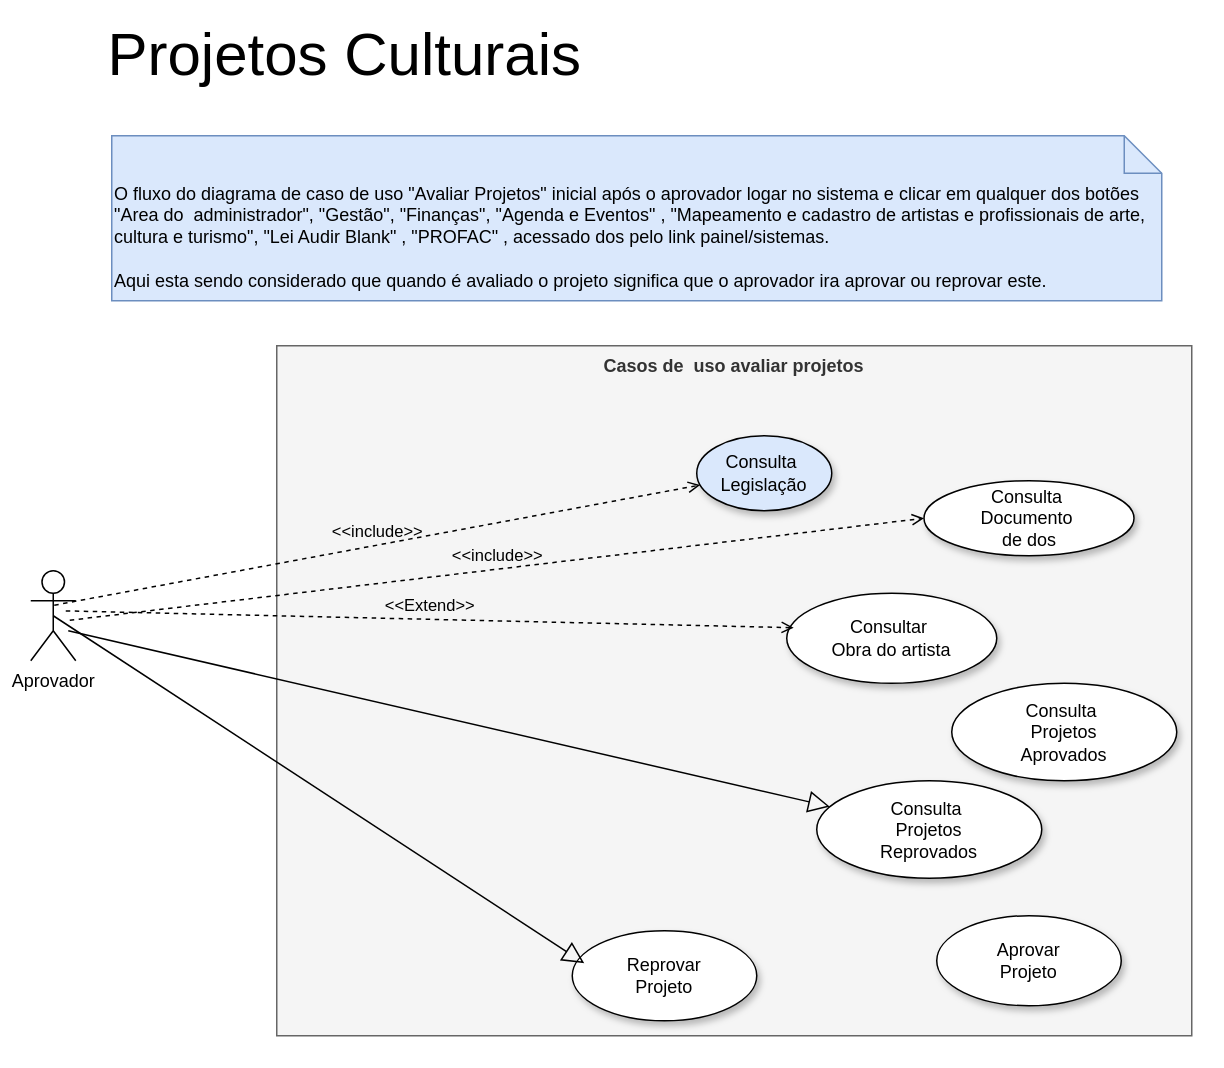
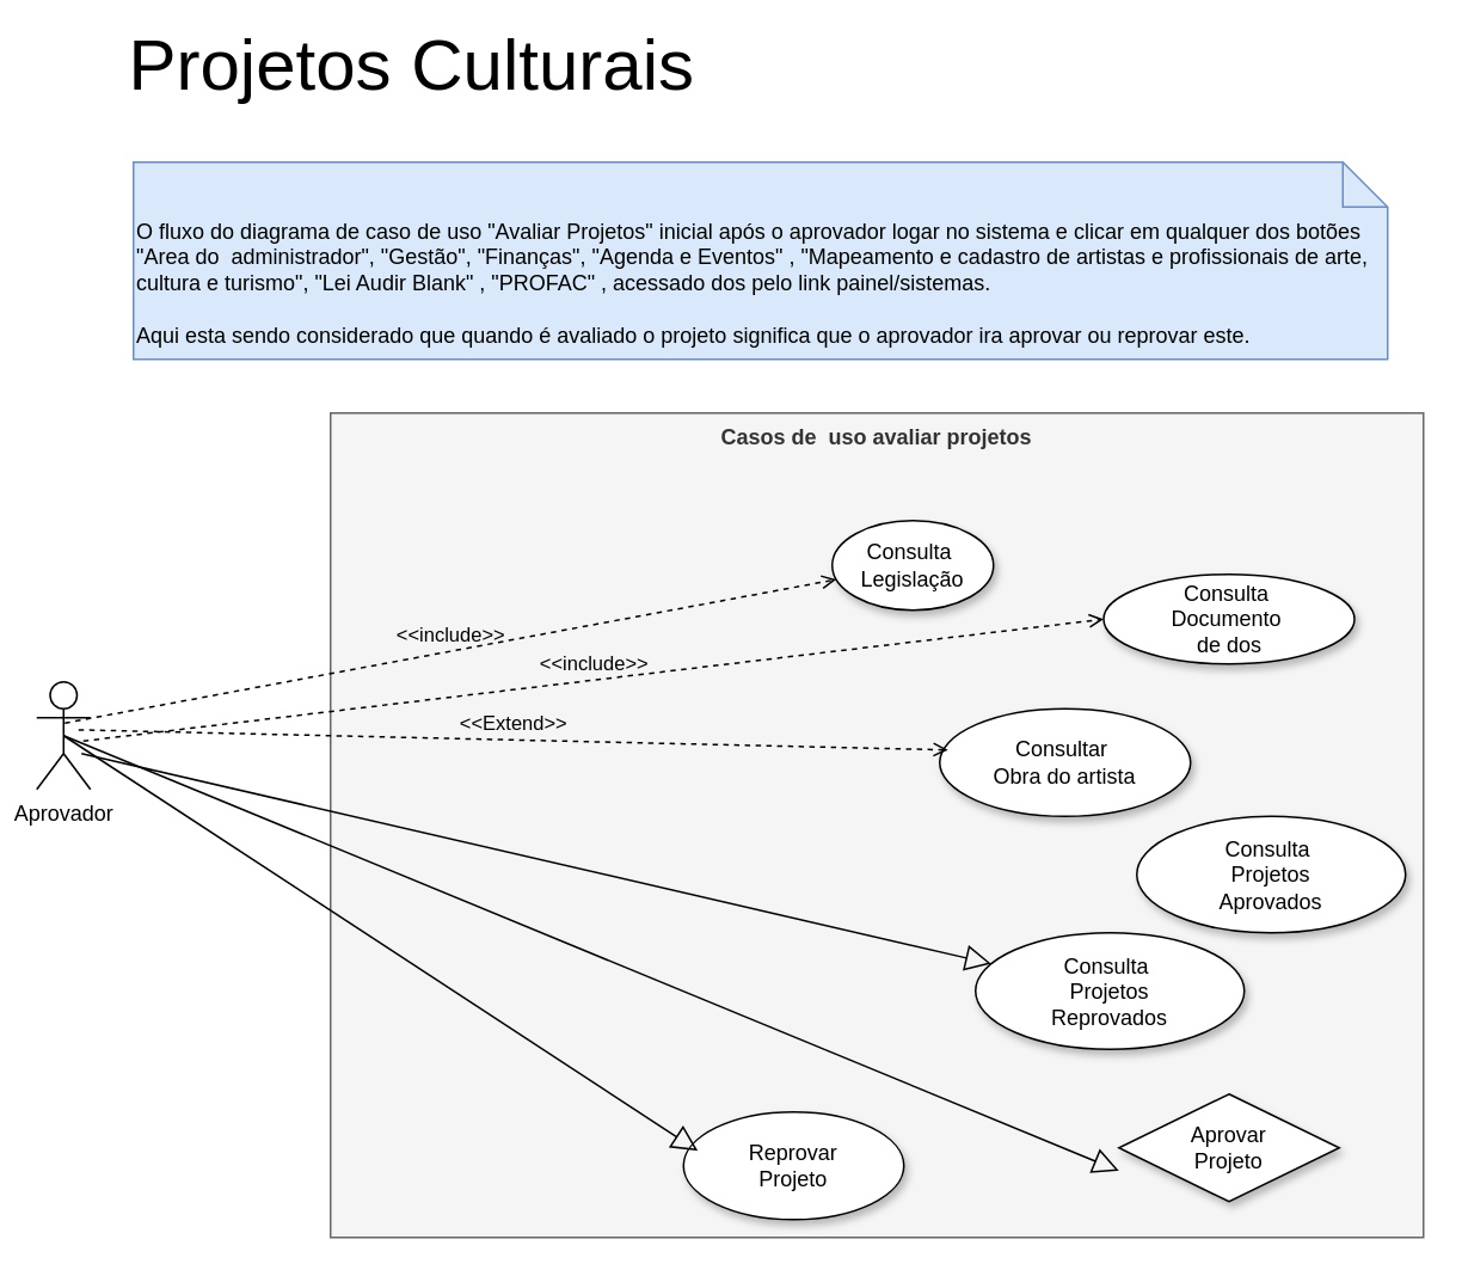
  <mxCell id="0" />
  <mxCell id="1" parent="0" />
  <mxCell id="2" value="&lt;span style=&quot;font-size: 40px;&quot;&gt;Projetos Culturais&lt;/span&gt;" style="text;html=1;strokeColor=none;fillColor=none;align=center;verticalAlign=middle;whiteSpace=wrap;rounded=0;" parent="1" vertex="1"><mxGeometry x="65" y="20" width="329" height="30" as="geometry" /></mxCell>
  <mxCell id="3" value="Casos de&amp;nbsp; uso avaliar projetos" style="shape=rect;html=1;verticalAlign=top;fontStyle=1;whiteSpace=wrap;align=center;fillColor=#f5f5f5;fontColor=#333333;strokeColor=#666666;" parent="1" vertex="1"><mxGeometry x="184" y="230" width="610" height="460" as="geometry" /></mxCell>
  <mxCell id="4" value="Consulta&amp;nbsp;&lt;br&gt;Projetos &lt;br&gt;Aprovados" style="ellipse;whiteSpace=wrap;html=1;shadow=1;" parent="1" vertex="1"><mxGeometry x="634" y="455" width="150" height="65" as="geometry" /></mxCell>
  <mxCell id="5" value="Aprovador" style="shape=umlActor;html=1;verticalLabelPosition=bottom;verticalAlign=top;align=center;" parent="1" vertex="1"><mxGeometry x="20" y="380" width="30" height="60" as="geometry" /></mxCell>
- <mxCell id="6" value="Aprovar &lt;br&gt;Projeto" style="ellipse;whiteSpace=wrap;html=1;shadow=1;" parent="1" vertex="1"><mxGeometry x="624" y="610" width="123" height="60" as="geometry" /></mxCell>
+ <mxCell id="6" value="Aprovar &lt;br&gt;Projeto" style="rhombus;whiteSpace=wrap;html=1;shadow=1;" parent="1" vertex="1"><mxGeometry x="624" y="610" width="123" height="60" as="geometry" /></mxCell>
+ <mxCell id="7" value="" style="edgeStyle=none;html=1;endArrow=block;endFill=0;endSize=12;verticalAlign=bottom;rounded=0;entryX=0;entryY=0.714;entryDx=0;entryDy=0;entryPerimeter=0;exitX=0.5;exitY=0.5;exitDx=0;exitDy=0;exitPerimeter=0;" parent="1" source="5" target="6" edge="1"><mxGeometry width="160" relative="1" as="geometry"><mxPoint x="125" y="414.5" as="sourcePoint" /><mxPoint x="285" y="414.5" as="targetPoint" /></mxGeometry></mxCell>
  <mxCell id="8" value="Consultar&amp;nbsp;&lt;br&gt;Obra do artista" style="ellipse;whiteSpace=wrap;html=1;shadow=1;" parent="1" vertex="1"><mxGeometry x="524" y="395" width="140" height="60" as="geometry" /></mxCell>
  <mxCell id="9" value="O fluxo do diagrama de caso de uso &quot;Avaliar Projetos&quot; inicial após o aprovador logar no sistema e clicar em qualquer dos botões&amp;nbsp; &quot;Area do&amp;nbsp; administrador&quot;, &quot;Gestão&quot;, &quot;Finanças&quot;, &quot;Agenda e Eventos&quot; , &quot;Mapeamento e cadastro de artistas e profissionais de arte, cultura e turismo&quot;, &quot;Lei Audir Blank&quot; , &quot;PROFAC&quot; , acessado dos pelo link painel/sistemas.&lt;br style=&quot;border-color: var(--border-color);&quot;&gt;&lt;br&gt;Aqui esta sendo considerado que quando é avaliado o projeto significa que o aprovador ira aprovar ou reprovar este." style="shape=note2;boundedLbl=1;whiteSpace=wrap;html=1;size=25;verticalAlign=top;align=left;fillColor=#dae8fc;strokeColor=#6c8ebf;" parent="1" vertex="1"><mxGeometry x="74" y="90" width="700" height="110" as="geometry" /></mxCell>
  <mxCell id="10" value="Reprovar&lt;br&gt;Projeto" style="ellipse;whiteSpace=wrap;html=1;shadow=1;" parent="1" vertex="1"><mxGeometry x="381" y="620" width="123" height="60" as="geometry" /></mxCell>
  <mxCell id="11" value="" style="edgeStyle=none;html=1;endArrow=block;endFill=0;endSize=12;verticalAlign=bottom;rounded=0;entryX=0.065;entryY=0.361;entryDx=0;entryDy=0;entryPerimeter=0;exitX=0.5;exitY=0.5;exitDx=0;exitDy=0;exitPerimeter=0;" parent="1" source="5" target="10" edge="1"><mxGeometry width="160" relative="1" as="geometry"><mxPoint x="64" y="430" as="sourcePoint" /><mxPoint x="591" y="313" as="targetPoint" /></mxGeometry></mxCell>
  <mxCell id="12" value="&amp;lt;&amp;lt;Extend&amp;gt;&amp;gt;" style="edgeStyle=none;html=1;endArrow=open;verticalAlign=bottom;dashed=1;labelBackgroundColor=none;rounded=0;entryX=0.033;entryY=0.383;entryDx=0;entryDy=0;entryPerimeter=0;exitX=0.778;exitY=0.446;exitDx=0;exitDy=0;exitPerimeter=0;" parent="1" source="5" target="8" edge="1"><mxGeometry width="160" relative="1" as="geometry"><mxPoint x="64" y="430" as="sourcePoint" /><mxPoint x="427" y="353" as="targetPoint" /></mxGeometry></mxCell>
- <mxCell id="13" value="Consulta&amp;nbsp;&lt;br&gt;Legislação" style="ellipse;whiteSpace=wrap;html=1;shadow=1;fillColor=#dae8fc;" parent="1" vertex="1"><mxGeometry x="464" y="290" width="90" height="50" as="geometry" /></mxCell>
+ <mxCell id="13" value="Consulta&amp;nbsp;&lt;br&gt;Legislação" style="ellipse;whiteSpace=wrap;html=1;shadow=1;" parent="1" vertex="1"><mxGeometry x="464" y="290" width="90" height="50" as="geometry" /></mxCell>
  <mxCell id="14" value="&amp;lt;&amp;lt;include&amp;gt;&amp;gt;" style="edgeStyle=none;html=1;endArrow=open;verticalAlign=bottom;dashed=1;labelBackgroundColor=none;rounded=0;exitX=0.522;exitY=0.383;exitDx=0;exitDy=0;exitPerimeter=0;" parent="1" source="5" target="13" edge="1"><mxGeometry width="160" relative="1" as="geometry"><mxPoint x="114" y="450" as="sourcePoint" /><mxPoint x="468" y="635" as="targetPoint" /></mxGeometry></mxCell>
  <mxCell id="15" value="Consulta&amp;nbsp;&lt;br&gt;Documento&amp;nbsp;&lt;br&gt;de dos" style="ellipse;whiteSpace=wrap;html=1;shadow=1;" parent="1" vertex="1"><mxGeometry x="615.5" y="320" width="140" height="50" as="geometry" /></mxCell>
  <mxCell id="16" value="&amp;lt;&amp;lt;include&amp;gt;&amp;gt;" style="edgeStyle=none;html=1;endArrow=open;verticalAlign=bottom;dashed=1;labelBackgroundColor=none;rounded=0;exitX=0.522;exitY=0.383;exitDx=0;exitDy=0;exitPerimeter=0;entryX=0;entryY=0.5;entryDx=0;entryDy=0;" parent="1" target="15" edge="1"><mxGeometry width="160" relative="1" as="geometry"><mxPoint x="46" y="413" as="sourcePoint" /><mxPoint x="555" y="360" as="targetPoint" /></mxGeometry></mxCell>
  <mxCell id="17" value="Consulta&amp;nbsp;&lt;br&gt;Projetos &lt;br&gt;Reprovados" style="ellipse;whiteSpace=wrap;html=1;shadow=1;" parent="1" vertex="1"><mxGeometry x="544" y="520" width="150" height="65" as="geometry" /></mxCell>
  <mxCell id="18" value="" style="edgeStyle=none;html=1;endArrow=block;endFill=0;endSize=12;verticalAlign=bottom;rounded=0;exitX=0.5;exitY=0.5;exitDx=0;exitDy=0;exitPerimeter=0;" parent="1" target="17" edge="1"><mxGeometry width="160" relative="1" as="geometry"><mxPoint x="45" y="420" as="sourcePoint" /><mxPoint x="574" y="405" as="targetPoint" /></mxGeometry></mxCell>
